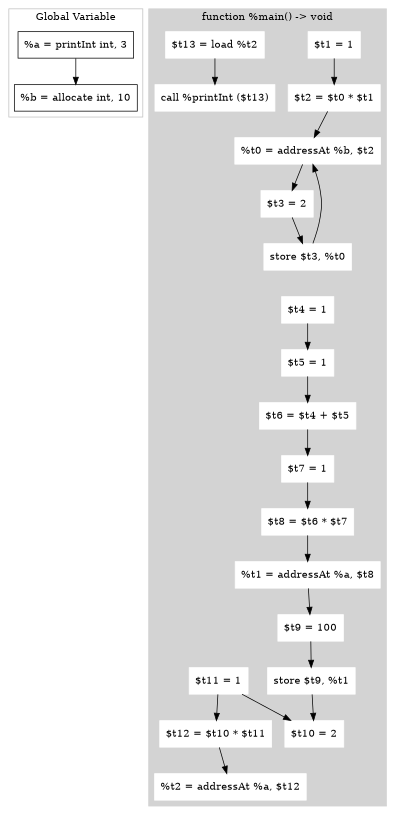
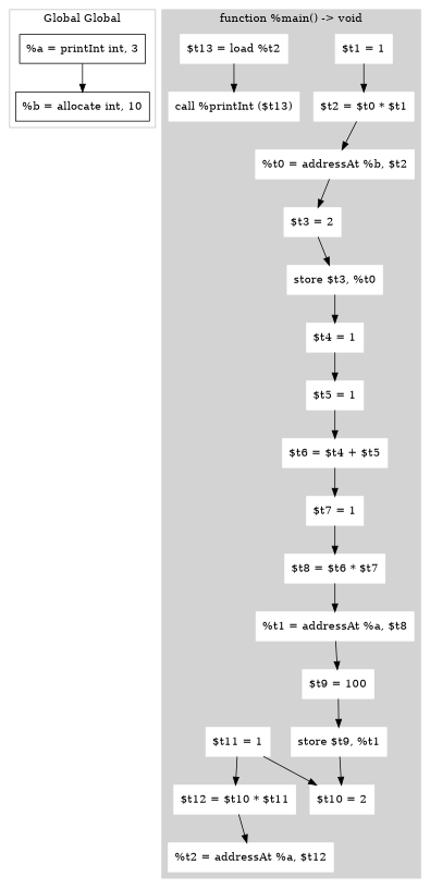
  digraph {
    node [shape=rectangle color=white style=filled]
    n1 [label="%a = printInt int, 3" color="" style=""]
    n2 [label="%b = allocate int, 10" color="" style=""]
    n3 [label="$t1 = 1"]
    n4 [label="$t2 = $t0 * $t1"]
    n5 [label="%t0 = addressAt %b, $t2"]
    n6 [label="$t3 = 2"]
    n7 [label="store $t3, %t0"]
    n8 [label="$t4 = 1"]
    n9 [label="$t5 = 1"]
    n10 [label="$t6 = $t4 + $t5"]
    n11 [label="$t7 = 1"]
    n12 [label="$t8 = $t6 * $t7"]
    n13 [label="%t1 = addressAt %a, $t8"]
    n14 [label="$t9 = 100"]
    n15 [label="store $t9, %t1"]
    n16 [label="$t10 = 2"]
    n17 [label="$t11 = 1"]
    n18 [label="$t12 = $t10 * $t11"]
    n19 [label="%t2 = addressAt %a, $t12"]
    n20 [label="$t13 = load %t2"]
    n21 [label="call %printInt ($t13)"]
    subgraph cluster_1 {
      color=grey
-     label="Global Variable"
+     label="Global Global"
      n1
      n2
    }
    subgraph cluster_2 {
      color=lightgrey
      label="function %main() -> void"
      style=filled
      n3
      n4
      n5
      n6
      n7
      n8
      n9
      n10
      n11
      n12
      n13
      n14
      n15
      n16
      n17
      n18
      n19
      n20
      n21
    }
    n1 -> n2
    n3 -> n4
    n4 -> n5
    n5 -> n6
    n6 -> n7
-   n7 -> n5
+   n7 -> n8
    n8 -> n9
    n9 -> n10
    n10 -> n11
    n11 -> n12
    n12 -> n13
    n13 -> n14
    n14 -> n15
    n15 -> n16
    n17 -> n16
    n17 -> n18
    n18 -> n19
    n20 -> n21
  }
